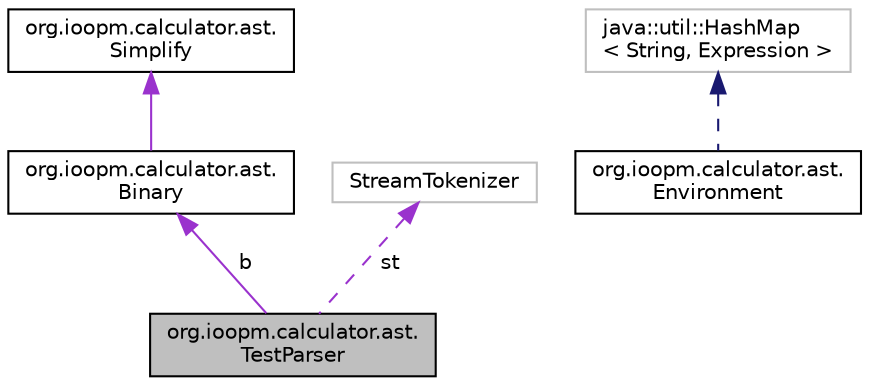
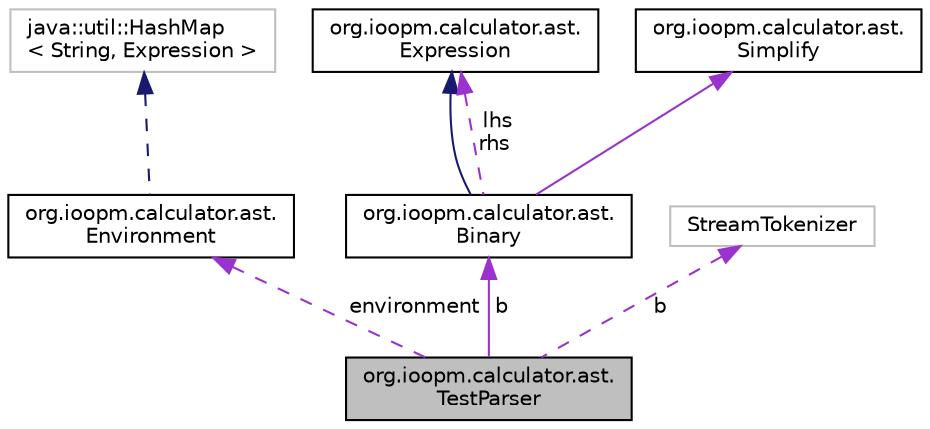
  digraph {
    rankdir=TB
    node [color=black fillcolor=white fontname=Helvetica fontsize=10 shape=record style=filled]
    edge [color=darkorchid3 dir=back fontname=Helvetica fontsize=10 labelfontname=Helvetica labelfontsize=10 style=dashed]
    n1 [fillcolor=grey75 fontcolor=black height=0.2 label="org.ioopm.calculator.ast.\lTestParser" width=0.4]
    n2 [height=0.2 label="org.ioopm.calculator.ast.\lEnvironment" width=0.4]
    n3 [color=grey75 height=0.2 label="java::util::HashMap\l\< String, Expression \>" width=0.4]
    n4 [height=0.2 label="org.ioopm.calculator.ast.\lBinary" width=0.4]
+   n5 [height=0.2 label="org.ioopm.calculator.ast.\lExpression" width=0.4]
    n6 [height=0.2 label="org.ioopm.calculator.ast.\lSimplify" width=0.4]
    n7 [color=grey75 height=0.2 label=StreamTokenizer width=0.4]
+   n2 -> n1 [label=" environment"]
    n3 -> n2 [color=midnightblue]
    n4 -> n1 [label=" b" style=solid]
+   n5 -> n4 [color=midnightblue style=solid]
+   n5 -> n4 [label=" lhs\nrhs"]
    n6 -> n4 [style=solid]
-   n7 -> n1 [label=" st"]
+   n7 -> n1 [label=" b"]
  }
